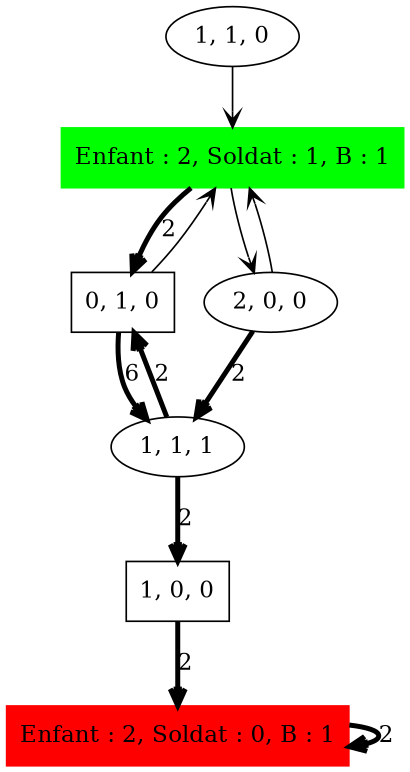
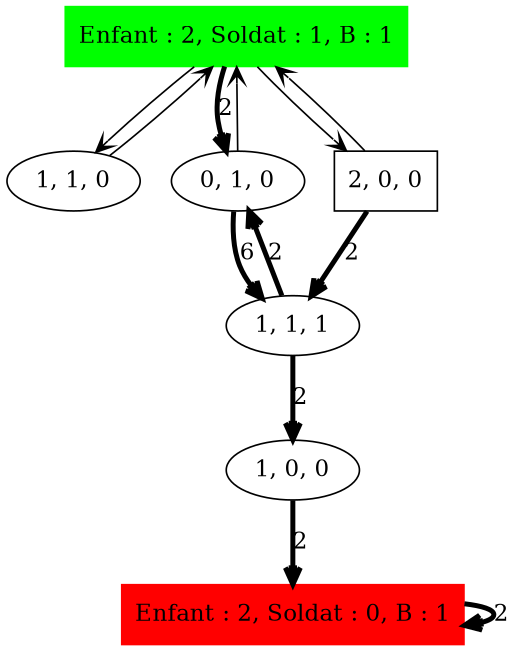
  digraph {
    edge [arrowhead=open penwidth=3]
    n1 [color=green label="Enfant : 2, Soldat : 1, B : 1" shape=box style=filled]
    "1, 1, 0"
-   "0, 1, 0" [shape=box]
-   "2, 0, 0"
+   "0, 1, 0"
+   "2, 0, 0" [shape=box]
    "1, 1, 1"
    n6 [color=red label="Enfant : 2, Soldat : 0, B : 1" shape=box style=filled]
-   "1, 0, 0" [shape=box]
+   "1, 0, 0"
+   n1 -> "1, 1, 0" [penwidth=""]
    n1 -> "0, 1, 0" [label=2]
    n1 -> "2, 0, 0" [penwidth=""]
    "1, 1, 0" -> n1 [penwidth=""]
    "0, 1, 0" -> n1 [penwidth=""]
    "0, 1, 0" -> "1, 1, 1" [label=6]
    "2, 0, 0" -> n1 [penwidth=""]
    "2, 0, 0" -> "1, 1, 1" [label=2]
    "1, 1, 1" -> "0, 1, 0" [label=2]
    "1, 1, 1" -> "1, 0, 0" [label=2]
    n6 -> n6 [label=2]
    "1, 0, 0" -> n6 [label=2]
  }
